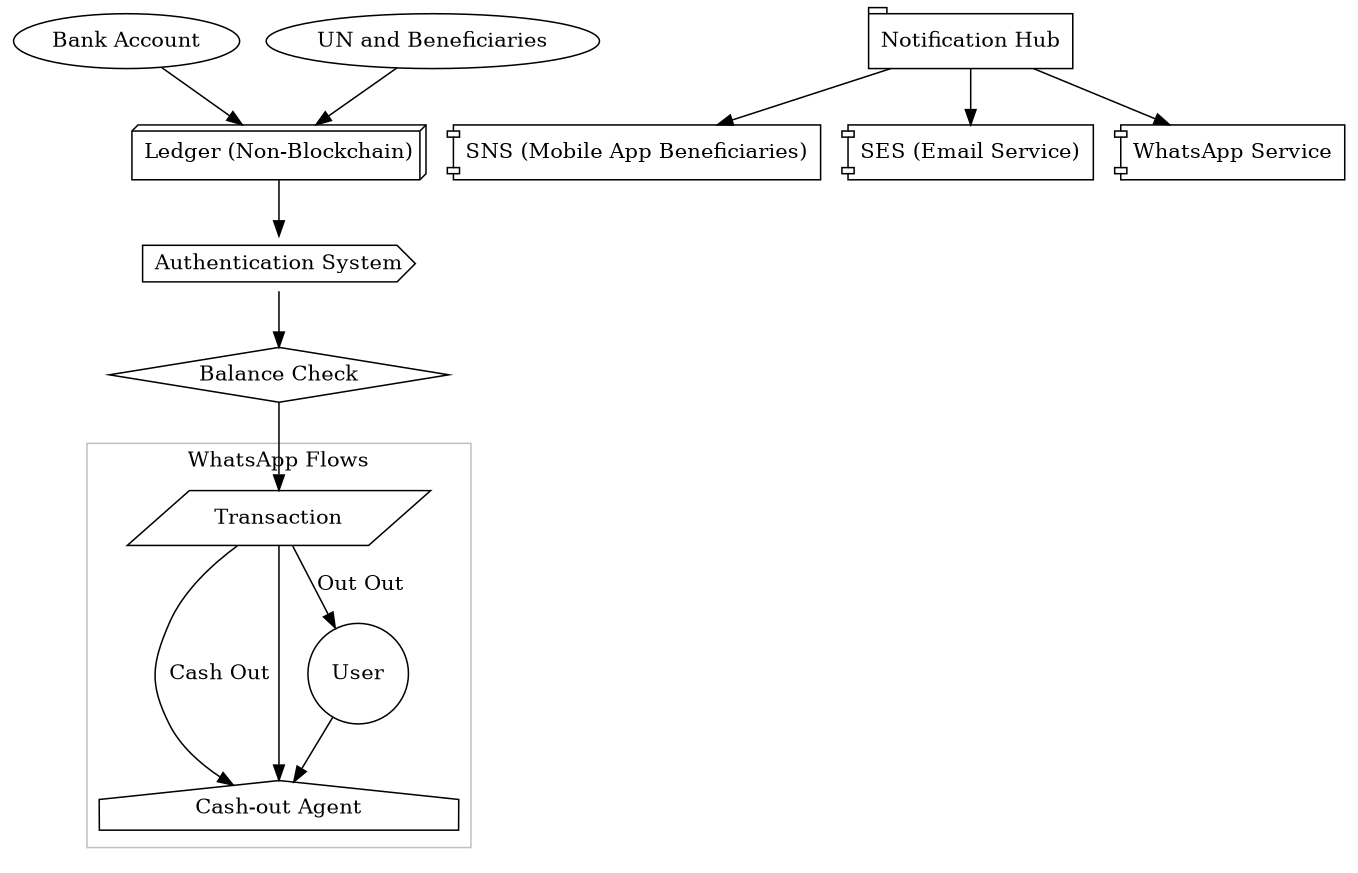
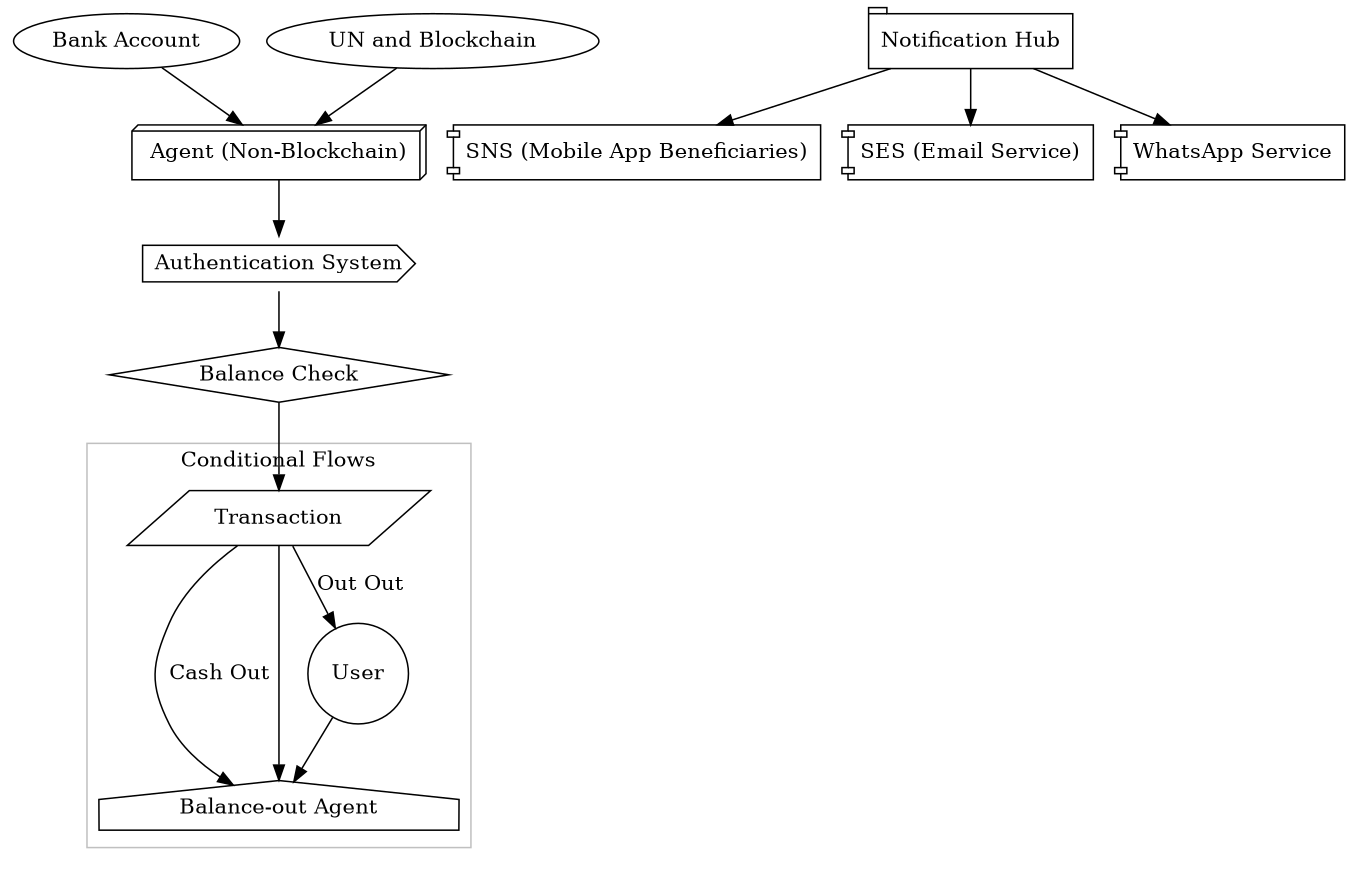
  digraph {
    node [shape=component]
-   n1 [label="Cash-out Agent" shape=house]
+   n1 [label="Balance-out Agent" shape=house]
    n2 [label=Transaction shape=parallelogram]
    n3 [label=User shape=circle]
-   n4 [label="Ledger (Non-Blockchain)" shape=box3d]
+   n4 [label="Agent (Non-Blockchain)" shape=box3d]
    n5 [label="Authentication System" shape=cds]
    n6 [label="Balance Check" shape=diamond]
    n7 [label="Bank Account" shape=ellipse]
-   n8 [label="UN and Beneficiaries" shape=ellipse]
+   n8 [label="UN and Blockchain" shape=ellipse]
    n9 [label="SNS (Mobile App Beneficiaries)"]
    n10 [label="SES (Email Service)"]
    n11 [label="WhatsApp Service"]
    n12 [label="Notification Hub" shape=tab]
    subgraph cluster_1 {
      color=grey
-     label="WhatsApp Flows"
+     label="Conditional Flows"
      n1
      n2
      n3
    }
    n2 -> n1 [label="Cash Out"]
    n2 -> n1
    n2 -> n3 [label="Out Out"]
    n3 -> n1
    n4 -> n5
    n5 -> n6
    n6 -> n2
    n7 -> n4
    n8 -> n4
    n12 -> n9
    n12 -> n10
    n12 -> n11
  }
